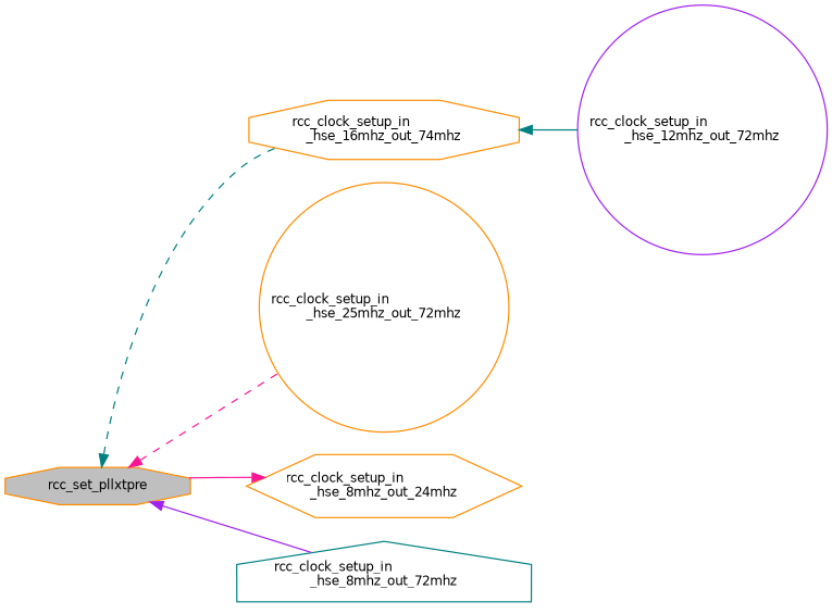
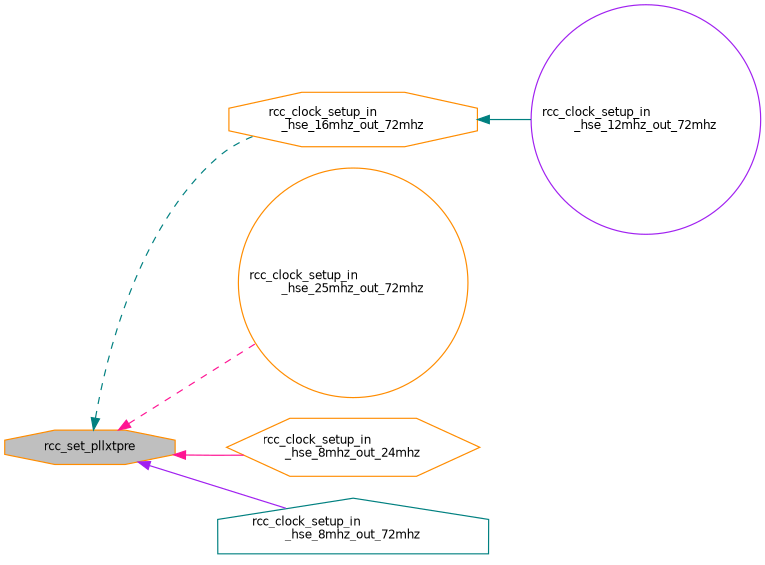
  digraph {
    rankdir=LR
    node [color=darkorange fillcolor=white fontname=Helvetica fontsize=10 shape=octagon style=filled]
    edge [color=teal dir=back fontname=Helvetica fontsize=10 labelfontname=Helvetica labelfontsize=10 style=solid]
    n1 [fillcolor=grey75 fontcolor=black height=0.2 label=rcc_set_pllxtpre width=0.4]
-   n2 [height=0.2 label="rcc_clock_setup_in\l_hse_16mhz_out_74mhz" width=0.4]
+   n2 [height=0.2 label="rcc_clock_setup_in\l_hse_16mhz_out_72mhz" width=0.4]
    n3 [height=0.2 label="rcc_clock_setup_in\l_hse_25mhz_out_72mhz" shape=circle width=0.4]
    n4 [height=0.2 label="rcc_clock_setup_in\l_hse_8mhz_out_24mhz" shape=hexagon width=0.4]
    n5 [color=teal height=0.2 label="rcc_clock_setup_in\l_hse_8mhz_out_72mhz" shape=house width=0.4]
    n6 [color=purple height=0.2 label="rcc_clock_setup_in\l_hse_12mhz_out_72mhz" shape=circle width=0.4]
    n1 -> n2 [style=dashed]
    n1 -> n3 [color=deeppink style=dashed]
-   n4 -> n1 [color=deeppink]
+   n1 -> n4 [color=deeppink]
    n1 -> n5 [color=purple]
    n2 -> n6
  }
